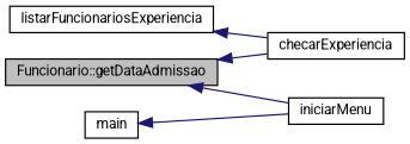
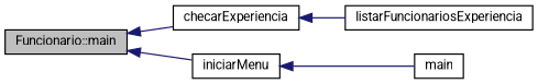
  digraph {
    fontname=Roboto
    rankdir=LR
    node [color=black fillcolor=white fontname=Roboto fontsize=10 shape=record style=filled]
    edge [color=midnightblue dir=back fontname=Roboto fontsize=10 labelfontname=Helvetica labelfontsize=10 style=solid]
-   n1 [fillcolor=grey75 fontcolor=black height=0.2 label="Funcionario::getDataAdmissao" width=0.4]
+   n1 [fillcolor=grey75 fontcolor=black height=0.2 label="Funcionario::main" width=0.4]
    n2 [height=0.2 label=checarExperiencia width=0.4]
    n3 [height=0.2 label=iniciarMenu width=0.4]
    n4 [height=0.2 label=listarFuncionariosExperiencia width=0.4]
    n5 [height=0.2 label=main width=0.4]
    n1 -> n2
    n1 -> n3
-   n4 -> n2
-   n5 -> n3
+   n2 -> n4
+   n3 -> n5
  }
